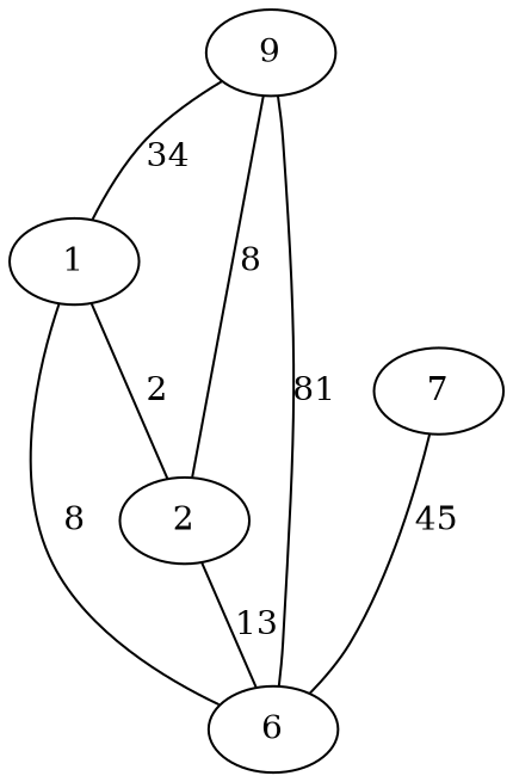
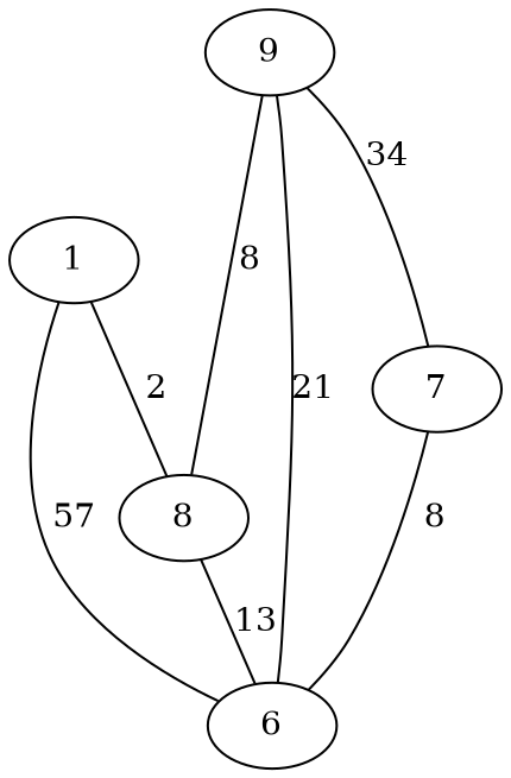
  strict graph {
    1
-   2
+   2 [label=8]
    6
    n4 [label=9]
    n5 [label=7]
    1 -- 2 [label=2]
-   1 -- 6 [label=8]
+   1 -- 6 [label=57]
    2 -- 6 [label=13]
    n4 -- 2 [label=8]
-   n4 -- 6 [label=81]
-   n4 -- 1 [label=34]
-   n5 -- 6 [label=45]
+   n4 -- 6 [label=21]
+   n4 -- n5 [label=34]
+   n5 -- 6 [label=8]
  }
